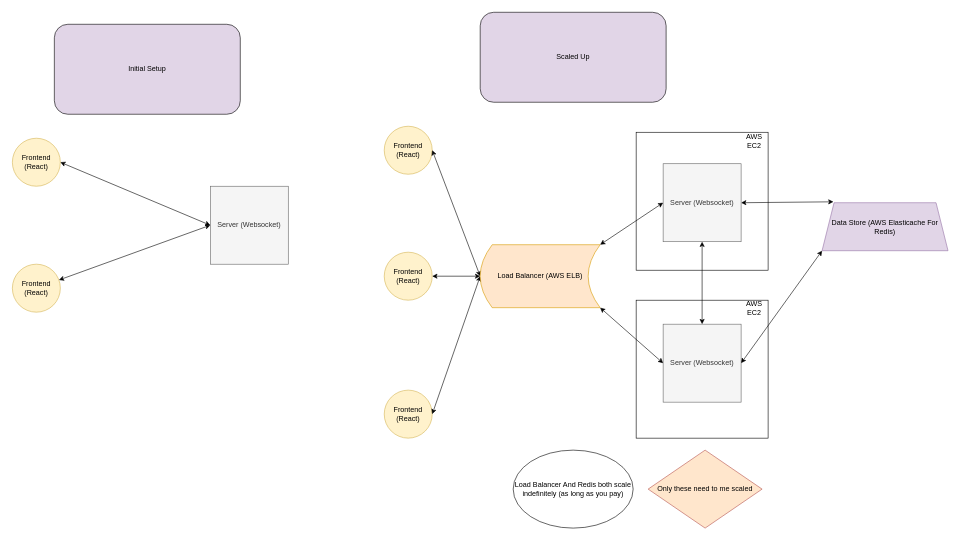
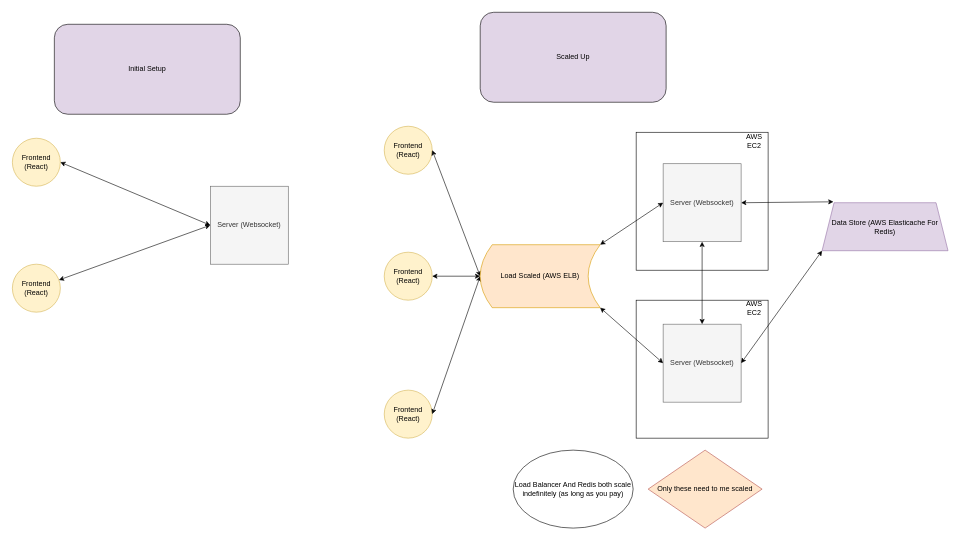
  <mxCell id="0" />
  <mxCell id="1" parent="0" />
  <mxCell id="2" value="" style="group" vertex="1" connectable="0" parent="1"><mxGeometry x="1060" y="500" width="220" height="230" as="geometry" /></mxCell>
  <mxCell id="3" value="" style="rounded=0;whiteSpace=wrap;html=1;" vertex="1" parent="2"><mxGeometry width="220" height="230" as="geometry" /></mxCell>
  <mxCell id="4" value="AWS EC2" style="text;html=1;strokeColor=none;fillColor=none;align=center;verticalAlign=middle;whiteSpace=wrap;rounded=0;" vertex="1" parent="2"><mxGeometry x="190.235" y="7.797" width="14.092" height="11.695" as="geometry" /></mxCell>
  <mxCell id="5" value="&lt;div&gt;Server (Websocket)&lt;/div&gt;" style="whiteSpace=wrap;html=1;aspect=fixed;fillColor=#f5f5f5;fontColor=#333333;strokeColor=#666666;" parent="2" vertex="1"><mxGeometry x="45" y="40" width="130" height="130" as="geometry" /></mxCell>
  <mxCell id="6" value="" style="group" vertex="1" connectable="0" parent="1"><mxGeometry x="1060" y="220" width="220" height="230" as="geometry" /></mxCell>
  <mxCell id="7" value="" style="rounded=0;whiteSpace=wrap;html=1;" parent="6" vertex="1"><mxGeometry width="220" height="230" as="geometry" /></mxCell>
  <mxCell id="8" value="AWS EC2" style="text;html=1;strokeColor=none;fillColor=none;align=center;verticalAlign=middle;whiteSpace=wrap;rounded=0;" parent="6" vertex="1"><mxGeometry x="190.235" y="7.797" width="14.092" height="11.695" as="geometry" /></mxCell>
  <mxCell id="9" value="&lt;div&gt;Server (Websocket)&lt;/div&gt;" style="whiteSpace=wrap;html=1;aspect=fixed;fillColor=#f5f5f5;fontColor=#333333;strokeColor=#666666;" parent="1" vertex="1"><mxGeometry x="350" y="310" width="130" height="130" as="geometry" /></mxCell>
  <mxCell id="10" value="Frontend (React)" style="ellipse;whiteSpace=wrap;html=1;aspect=fixed;fillColor=#fff2cc;strokeColor=#d6b656;" parent="1" vertex="1"><mxGeometry x="20" y="230" width="80" height="80" as="geometry" /></mxCell>
  <mxCell id="11" value="Frontend (React)" style="ellipse;whiteSpace=wrap;html=1;aspect=fixed;fillColor=#fff2cc;strokeColor=#d6b656;" parent="1" vertex="1"><mxGeometry x="20" y="440" width="80" height="80" as="geometry" /></mxCell>
  <mxCell id="12" value="Initial Setup" style="rounded=1;whiteSpace=wrap;html=1;fillColor=#e1d5e7;" parent="1" vertex="1"><mxGeometry x="90" y="40" width="310" height="150" as="geometry" /></mxCell>
  <mxCell id="13" value="" style="endArrow=classic;startArrow=classic;html=1;rounded=0;entryX=0;entryY=0.5;entryDx=0;entryDy=0;" parent="1" source="11" target="9" edge="1"><mxGeometry width="50" height="50" relative="1" as="geometry"><mxPoint x="390" y="440" as="sourcePoint" /><mxPoint x="440" y="390" as="targetPoint" /></mxGeometry></mxCell>
  <mxCell id="14" value="" style="endArrow=classic;startArrow=classic;html=1;rounded=0;entryX=1;entryY=0.5;entryDx=0;entryDy=0;exitX=0;exitY=0.5;exitDx=0;exitDy=0;" parent="1" source="9" target="10" edge="1"><mxGeometry width="50" height="50" relative="1" as="geometry"><mxPoint x="390" y="440" as="sourcePoint" /><mxPoint x="440" y="390" as="targetPoint" /></mxGeometry></mxCell>
  <mxCell id="15" value="Frontend (React)" style="ellipse;whiteSpace=wrap;html=1;aspect=fixed;fillColor=#fff2cc;strokeColor=#d6b656;" parent="1" vertex="1"><mxGeometry x="640" y="210" width="80" height="80" as="geometry" /></mxCell>
  <mxCell id="16" value="Frontend (React)" style="ellipse;whiteSpace=wrap;html=1;aspect=fixed;fillColor=#fff2cc;strokeColor=#d6b656;" parent="1" vertex="1"><mxGeometry x="640" y="420" width="80" height="80" as="geometry" /></mxCell>
  <mxCell id="17" value="Scaled Up" style="rounded=1;whiteSpace=wrap;html=1;fillColor=#e1d5e7;" parent="1" vertex="1"><mxGeometry x="800" y="20" width="310" height="150" as="geometry" /></mxCell>
  <mxCell id="18" value="Frontend (React)" style="ellipse;whiteSpace=wrap;html=1;aspect=fixed;fillColor=#fff2cc;strokeColor=#d6b656;" parent="1" vertex="1"><mxGeometry x="640" y="650" width="80" height="80" as="geometry" /></mxCell>
  <mxCell id="19" value="" style="endArrow=classic;startArrow=classic;html=1;rounded=0;exitX=0.5;exitY=0;exitDx=0;exitDy=0;entryX=0.5;entryY=1;entryDx=0;entryDy=0;" parent="1" source="5" target="24" edge="1"><mxGeometry width="50" height="50" relative="1" as="geometry"><mxPoint x="1175" y="510" as="sourcePoint" /><mxPoint x="1175" y="400" as="targetPoint" /></mxGeometry></mxCell>
  <mxCell id="20" value="" style="endArrow=classic;startArrow=classic;html=1;rounded=0;entryX=1;entryY=0.5;entryDx=0;entryDy=0;exitX=0;exitY=0.5;exitDx=0;exitDy=0;" parent="1" source="27" target="15" edge="1"><mxGeometry width="50" height="50" relative="1" as="geometry"><mxPoint x="740" y="510" as="sourcePoint" /><mxPoint x="790" y="460" as="targetPoint" /></mxGeometry></mxCell>
  <mxCell id="21" value="" style="endArrow=classic;startArrow=classic;html=1;rounded=0;entryX=1;entryY=0.5;entryDx=0;entryDy=0;exitX=0;exitY=0.5;exitDx=0;exitDy=0;" parent="1" source="27" target="18" edge="1"><mxGeometry width="50" height="50" relative="1" as="geometry"><mxPoint x="740" y="510" as="sourcePoint" /><mxPoint x="790" y="460" as="targetPoint" /></mxGeometry></mxCell>
  <mxCell id="22" value="" style="endArrow=classic;startArrow=classic;html=1;rounded=0;exitX=1;exitY=0.5;exitDx=0;exitDy=0;entryX=0;entryY=0.5;entryDx=0;entryDy=0;" parent="1" source="16" target="27" edge="1"><mxGeometry width="50" height="50" relative="1" as="geometry"><mxPoint x="740" y="510" as="sourcePoint" /><mxPoint x="790" y="460" as="targetPoint" /></mxGeometry></mxCell>
  <mxCell id="23" value="" style="endArrow=classic;startArrow=classic;html=1;rounded=0;entryX=0.09;entryY=-0.019;entryDx=0;entryDy=0;exitX=1;exitY=0.5;exitDx=0;exitDy=0;entryPerimeter=0;" parent="1" source="24" target="26" edge="1"><mxGeometry width="50" height="50" relative="1" as="geometry"><mxPoint x="1305" y="340" as="sourcePoint" /><mxPoint x="1330" y="337.5" as="targetPoint" /></mxGeometry></mxCell>
  <mxCell id="24" value="&lt;div&gt;Server (Websocket)&lt;/div&gt;" style="whiteSpace=wrap;html=1;aspect=fixed;fillColor=#f5f5f5;fontColor=#333333;strokeColor=#666666;" parent="1" vertex="1"><mxGeometry x="1105" y="272.5" width="130" height="130" as="geometry" /></mxCell>
  <mxCell id="25" value="" style="endArrow=classic;startArrow=classic;html=1;rounded=0;exitX=1;exitY=0.5;exitDx=0;exitDy=0;entryX=0;entryY=1;entryDx=0;entryDy=0;" parent="1" source="5" target="26" edge="1"><mxGeometry width="50" height="50" relative="1" as="geometry"><mxPoint x="1295" y="620" as="sourcePoint" /><mxPoint x="1309" y="617.5" as="targetPoint" /></mxGeometry></mxCell>
  <mxCell id="26" value="Data Store (AWS Elasticache For Redis)" style="shape=trapezoid;perimeter=trapezoidPerimeter;whiteSpace=wrap;html=1;fixedSize=1;fillColor=#e1d5e7;strokeColor=#9673a6;" parent="1" vertex="1"><mxGeometry x="1370" y="337.5" width="210" height="80" as="geometry" /></mxCell>
- <mxCell id="27" value="Load Balancer (AWS ELB)" style="shape=dataStorage;whiteSpace=wrap;html=1;fixedSize=1;fillColor=#ffe6cc;strokeColor=#d79b00;" parent="1" vertex="1"><mxGeometry x="800" y="407.5" width="200" height="105" as="geometry" /></mxCell>
+ <mxCell id="27" value="Load Scaled (AWS ELB)" style="shape=dataStorage;whiteSpace=wrap;html=1;fixedSize=1;fillColor=#ffe6cc;strokeColor=#d79b00;" parent="1" vertex="1"><mxGeometry x="800" y="407.5" width="200" height="105" as="geometry" /></mxCell>
  <mxCell id="28" value="Only these need to me scaled" style="rhombus;whiteSpace=wrap;html=1;fillColor=#ffe6cc;strokeColor=#b85450;" vertex="1" parent="1"><mxGeometry x="1080" y="750" width="190" height="130" as="geometry" /></mxCell>
  <mxCell id="29" value="Load Balancer And Redis both scale indefinitely (as long as you pay)" style="ellipse;whiteSpace=wrap;html=1;" vertex="1" parent="1"><mxGeometry x="855" y="750" width="200" height="130" as="geometry" /></mxCell>
  <mxCell id="30" value="" style="endArrow=classic;startArrow=classic;html=1;rounded=0;entryX=0;entryY=0.5;entryDx=0;entryDy=0;exitX=1;exitY=0;exitDx=0;exitDy=0;" edge="1" parent="1" source="27" target="24"><mxGeometry width="50" height="50" relative="1" as="geometry"><mxPoint x="810" y="530" as="sourcePoint" /><mxPoint x="860" y="480" as="targetPoint" /></mxGeometry></mxCell>
  <mxCell id="31" value="" style="endArrow=classic;startArrow=classic;html=1;rounded=0;entryX=0;entryY=0.5;entryDx=0;entryDy=0;exitX=1;exitY=1;exitDx=0;exitDy=0;" edge="1" parent="1" source="27" target="5"><mxGeometry width="50" height="50" relative="1" as="geometry"><mxPoint x="810" y="530" as="sourcePoint" /><mxPoint x="860" y="480" as="targetPoint" /></mxGeometry></mxCell>
